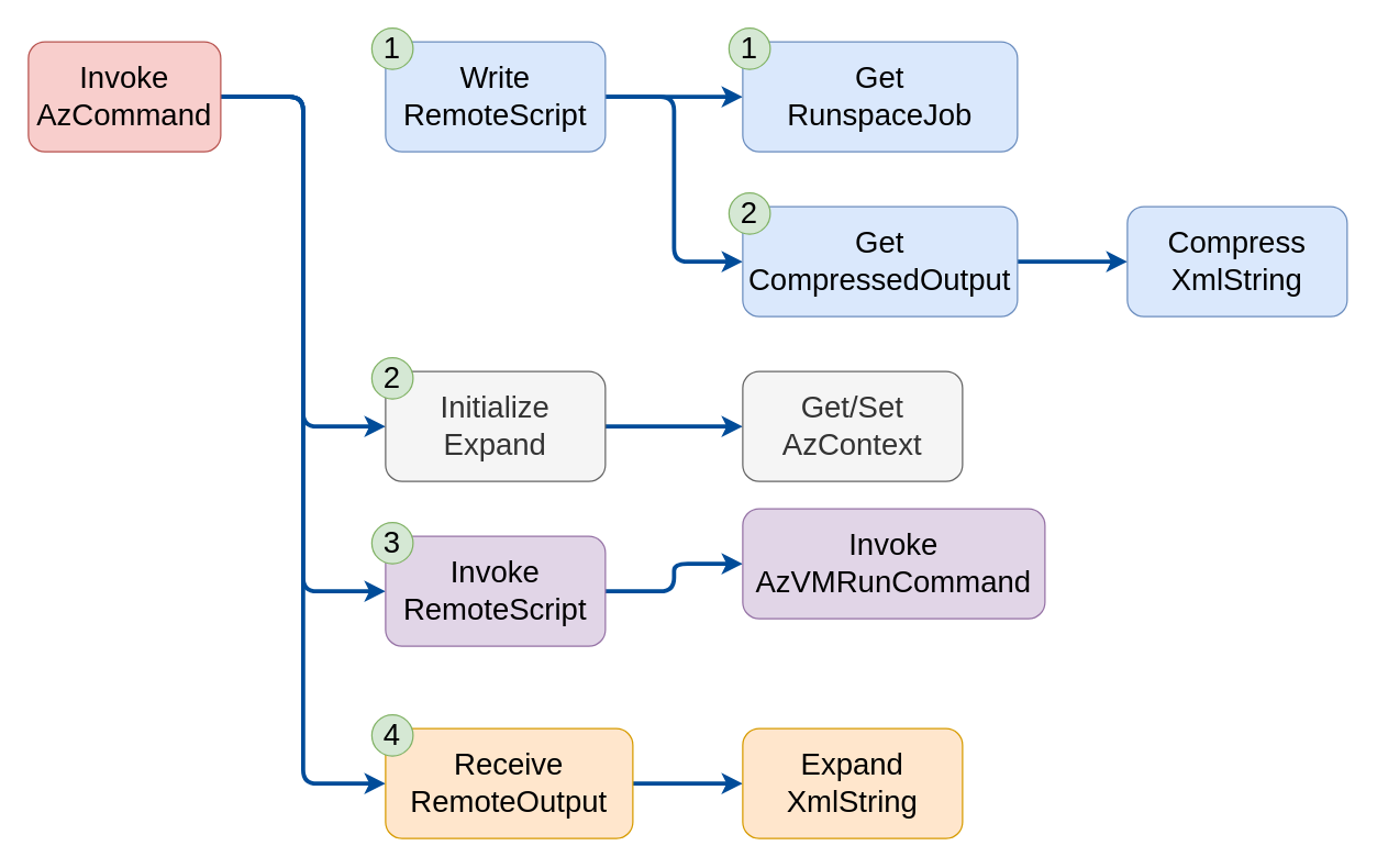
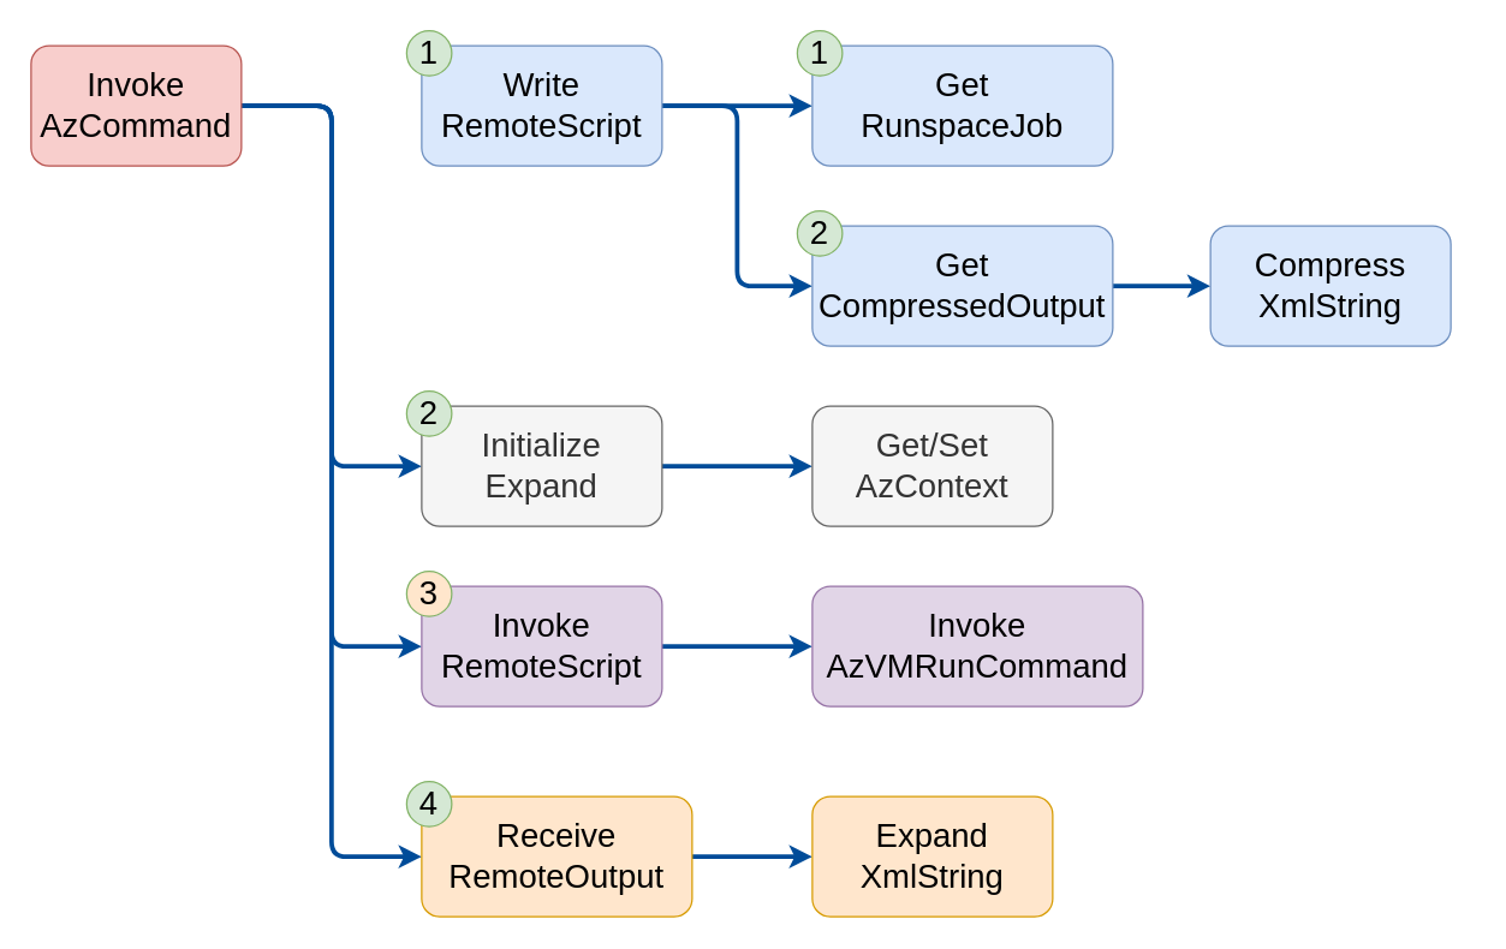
  <mxCell id="0" />
  <mxCell id="1" parent="0" />
  <mxCell id="2" style="edgeStyle=orthogonalEdgeStyle;shape=connector;rounded=1;orthogonalLoop=1;jettySize=auto;html=1;entryX=0;entryY=0.5;entryDx=0;entryDy=0;labelBackgroundColor=default;strokeColor=#004C99;strokeWidth=3;fontFamily=Helvetica;fontSize=22;fontColor=default;endArrow=classic;" parent="1" source="5" target="11" edge="1"><mxGeometry relative="1" as="geometry" /></mxCell>
  <mxCell id="3" style="edgeStyle=orthogonalEdgeStyle;shape=connector;rounded=1;orthogonalLoop=1;jettySize=auto;html=1;entryX=0;entryY=0.5;entryDx=0;entryDy=0;labelBackgroundColor=default;strokeColor=#004C99;strokeWidth=3;fontFamily=Helvetica;fontSize=22;fontColor=default;endArrow=classic;" parent="1" source="5" target="13" edge="1"><mxGeometry relative="1" as="geometry" /></mxCell>
  <mxCell id="4" style="edgeStyle=orthogonalEdgeStyle;shape=connector;rounded=1;orthogonalLoop=1;jettySize=auto;html=1;entryX=0;entryY=0.5;entryDx=0;entryDy=0;labelBackgroundColor=default;strokeColor=#004C99;strokeWidth=3;fontFamily=Helvetica;fontSize=22;fontColor=default;endArrow=classic;" edge="1" parent="1" source="5" target="19"><mxGeometry relative="1" as="geometry" /></mxCell>
  <mxCell id="5" value="Invoke&lt;br&gt;AzCommand" style="rounded=1;whiteSpace=wrap;html=1;fontSize=22;fillColor=#f8cecc;strokeColor=#b85450;" parent="1" vertex="1"><mxGeometry x="20" y="30" width="140" height="80" as="geometry" /></mxCell>
  <mxCell id="6" style="edgeStyle=orthogonalEdgeStyle;shape=connector;rounded=1;orthogonalLoop=1;jettySize=auto;html=1;labelBackgroundColor=default;strokeColor=#004C99;strokeWidth=3;fontFamily=Helvetica;fontSize=22;fontColor=default;endArrow=classic;" parent="1" source="8" target="9" edge="1"><mxGeometry relative="1" as="geometry" /></mxCell>
  <mxCell id="7" style="edgeStyle=orthogonalEdgeStyle;shape=connector;rounded=1;orthogonalLoop=1;jettySize=auto;html=1;entryX=0;entryY=0.5;entryDx=0;entryDy=0;labelBackgroundColor=default;strokeColor=#004C99;strokeWidth=3;fontFamily=Helvetica;fontSize=22;fontColor=default;endArrow=classic;" parent="1" source="8" target="22" edge="1"><mxGeometry relative="1" as="geometry" /></mxCell>
  <mxCell id="8" value="Write&lt;br&gt;RemoteScript" style="rounded=1;whiteSpace=wrap;html=1;fontSize=22;fillColor=#dae8fc;strokeColor=#6c8ebf;" parent="1" vertex="1"><mxGeometry x="280" y="30" width="160" height="80" as="geometry" /></mxCell>
  <mxCell id="9" value="Get&lt;br&gt;RunspaceJob" style="rounded=1;whiteSpace=wrap;html=1;fontSize=22;fillColor=#dae8fc;strokeColor=#6c8ebf;" parent="1" vertex="1"><mxGeometry x="540" y="30" width="200" height="80" as="geometry" /></mxCell>
  <mxCell id="10" style="edgeStyle=orthogonalEdgeStyle;shape=connector;rounded=1;orthogonalLoop=1;jettySize=auto;html=1;labelBackgroundColor=default;strokeColor=#004C99;strokeWidth=3;fontFamily=Helvetica;fontSize=22;fontColor=default;endArrow=classic;" parent="1" source="11" target="26" edge="1"><mxGeometry relative="1" as="geometry" /></mxCell>
  <mxCell id="11" value="Initialize&lt;br&gt;Expand" style="rounded=1;whiteSpace=wrap;html=1;fontSize=22;fillColor=#f5f5f5;strokeColor=#666666;fontColor=#333333;" parent="1" vertex="1"><mxGeometry x="280" y="270" width="160" height="80" as="geometry" /></mxCell>
  <mxCell id="12" style="edgeStyle=orthogonalEdgeStyle;shape=connector;rounded=1;orthogonalLoop=1;jettySize=auto;html=1;labelBackgroundColor=default;strokeColor=#004C99;strokeWidth=3;fontFamily=Helvetica;fontSize=22;fontColor=default;endArrow=classic;" parent="1" source="13" target="17" edge="1"><mxGeometry relative="1" as="geometry" /></mxCell>
  <mxCell id="13" value="Invoke&lt;br&gt;RemoteScript" style="rounded=1;whiteSpace=wrap;html=1;fontSize=22;fillColor=#e1d5e7;strokeColor=#9673a6;" parent="1" vertex="1"><mxGeometry x="280" y="390" width="160" height="80" as="geometry" /></mxCell>
  <mxCell id="14" value="1" style="ellipse;whiteSpace=wrap;html=1;aspect=fixed;rounded=1;strokeColor=#82b366;fontFamily=Helvetica;fontSize=22;fillColor=#d5e8d4;" parent="1" vertex="1"><mxGeometry x="270" y="20" width="30" height="30" as="geometry" /></mxCell>
  <mxCell id="15" value="2" style="ellipse;whiteSpace=wrap;html=1;aspect=fixed;rounded=1;strokeColor=#82b366;fontFamily=Helvetica;fontSize=22;fillColor=#d5e8d4;" parent="1" vertex="1"><mxGeometry x="270" y="260" width="30" height="30" as="geometry" /></mxCell>
- <mxCell id="16" value="3" style="ellipse;whiteSpace=wrap;html=1;aspect=fixed;rounded=1;strokeColor=#82b366;fontFamily=Helvetica;fontSize=22;fillColor=#d5e8d4;" parent="1" vertex="1"><mxGeometry x="270" y="380" width="30" height="30" as="geometry" /></mxCell>
- <mxCell id="17" value="Invoke&lt;br&gt;AzVMRunCommand" style="rounded=1;whiteSpace=wrap;html=1;fontSize=22;fillColor=#e1d5e7;strokeColor=#9673a6;" parent="1" vertex="1"><mxGeometry x="540" y="370" width="220" height="80" as="geometry" /></mxCell>
+ <mxCell id="16" value="3" style="ellipse;whiteSpace=wrap;html=1;aspect=fixed;rounded=1;strokeColor=#82b366;fontFamily=Helvetica;fontSize=22;fillColor=#ffe6cc;" parent="1" vertex="1"><mxGeometry x="270" y="380" width="30" height="30" as="geometry" /></mxCell>
+ <mxCell id="17" value="Invoke&lt;br&gt;AzVMRunCommand" style="rounded=1;whiteSpace=wrap;html=1;fontSize=22;fillColor=#e1d5e7;strokeColor=#9673a6;" parent="1" vertex="1"><mxGeometry x="540" y="390" width="220" height="80" as="geometry" /></mxCell>
  <mxCell id="18" style="edgeStyle=orthogonalEdgeStyle;shape=connector;rounded=1;orthogonalLoop=1;jettySize=auto;html=1;labelBackgroundColor=default;strokeColor=#004C99;strokeWidth=3;fontFamily=Helvetica;fontSize=22;fontColor=default;endArrow=classic;" parent="1" source="19" target="20" edge="1"><mxGeometry relative="1" as="geometry" /></mxCell>
  <mxCell id="19" value="Receive&lt;br&gt;RemoteOutput" style="rounded=1;whiteSpace=wrap;html=1;fontSize=22;fillColor=#ffe6cc;strokeColor=#d79b00;" parent="1" vertex="1"><mxGeometry x="280" y="530" width="180" height="80" as="geometry" /></mxCell>
  <mxCell id="20" value="Expand&lt;br&gt;XmlString" style="rounded=1;whiteSpace=wrap;html=1;fontSize=22;fillColor=#ffe6cc;strokeColor=#d79b00;" parent="1" vertex="1"><mxGeometry x="540" y="530" width="160" height="80" as="geometry" /></mxCell>
  <mxCell id="21" style="edgeStyle=orthogonalEdgeStyle;shape=connector;rounded=1;orthogonalLoop=1;jettySize=auto;html=1;labelBackgroundColor=default;strokeColor=#004C99;strokeWidth=3;fontFamily=Helvetica;fontSize=22;fontColor=default;endArrow=classic;" parent="1" source="22" target="25" edge="1"><mxGeometry relative="1" as="geometry" /></mxCell>
  <mxCell id="22" value="Get&lt;br&gt;CompressedOutput" style="rounded=1;whiteSpace=wrap;html=1;fontSize=22;fillColor=#dae8fc;strokeColor=#6c8ebf;" parent="1" vertex="1"><mxGeometry x="540" y="150" width="200" height="80" as="geometry" /></mxCell>
  <mxCell id="23" value="1" style="ellipse;whiteSpace=wrap;html=1;aspect=fixed;rounded=1;strokeColor=#82b366;fontFamily=Helvetica;fontSize=22;fillColor=#d5e8d4;" parent="1" vertex="1"><mxGeometry x="530" y="20" width="30" height="30" as="geometry" /></mxCell>
  <mxCell id="24" value="2" style="ellipse;whiteSpace=wrap;html=1;aspect=fixed;rounded=1;strokeColor=#82b366;fontFamily=Helvetica;fontSize=22;fillColor=#d5e8d4;" parent="1" vertex="1"><mxGeometry x="530" y="140" width="30" height="30" as="geometry" /></mxCell>
- <mxCell id="25" value="Compress&lt;br&gt;XmlString" style="rounded=1;whiteSpace=wrap;html=1;fontSize=22;fillColor=#dae8fc;strokeColor=#6c8ebf;" parent="1" vertex="1"><mxGeometry x="820" y="150" width="160" height="80" as="geometry" /></mxCell>
+ <mxCell id="25" value="Compress&lt;br&gt;XmlString" style="rounded=1;whiteSpace=wrap;html=1;fontSize=22;fillColor=#dae8fc;strokeColor=#6c8ebf;" parent="1" vertex="1"><mxGeometry x="805" y="150" width="160" height="80" as="geometry" /></mxCell>
  <mxCell id="26" value="Get/Set&lt;br&gt;AzContext" style="rounded=1;whiteSpace=wrap;html=1;fontSize=22;fillColor=#f5f5f5;strokeColor=#666666;fontColor=#333333;" parent="1" vertex="1"><mxGeometry x="540" y="270" width="160" height="80" as="geometry" /></mxCell>
  <mxCell id="27" value="4" style="ellipse;whiteSpace=wrap;html=1;aspect=fixed;rounded=1;strokeColor=#82b366;fontFamily=Helvetica;fontSize=22;fillColor=#d5e8d4;" vertex="1" parent="1"><mxGeometry x="270" y="520" width="30" height="30" as="geometry" /></mxCell>
